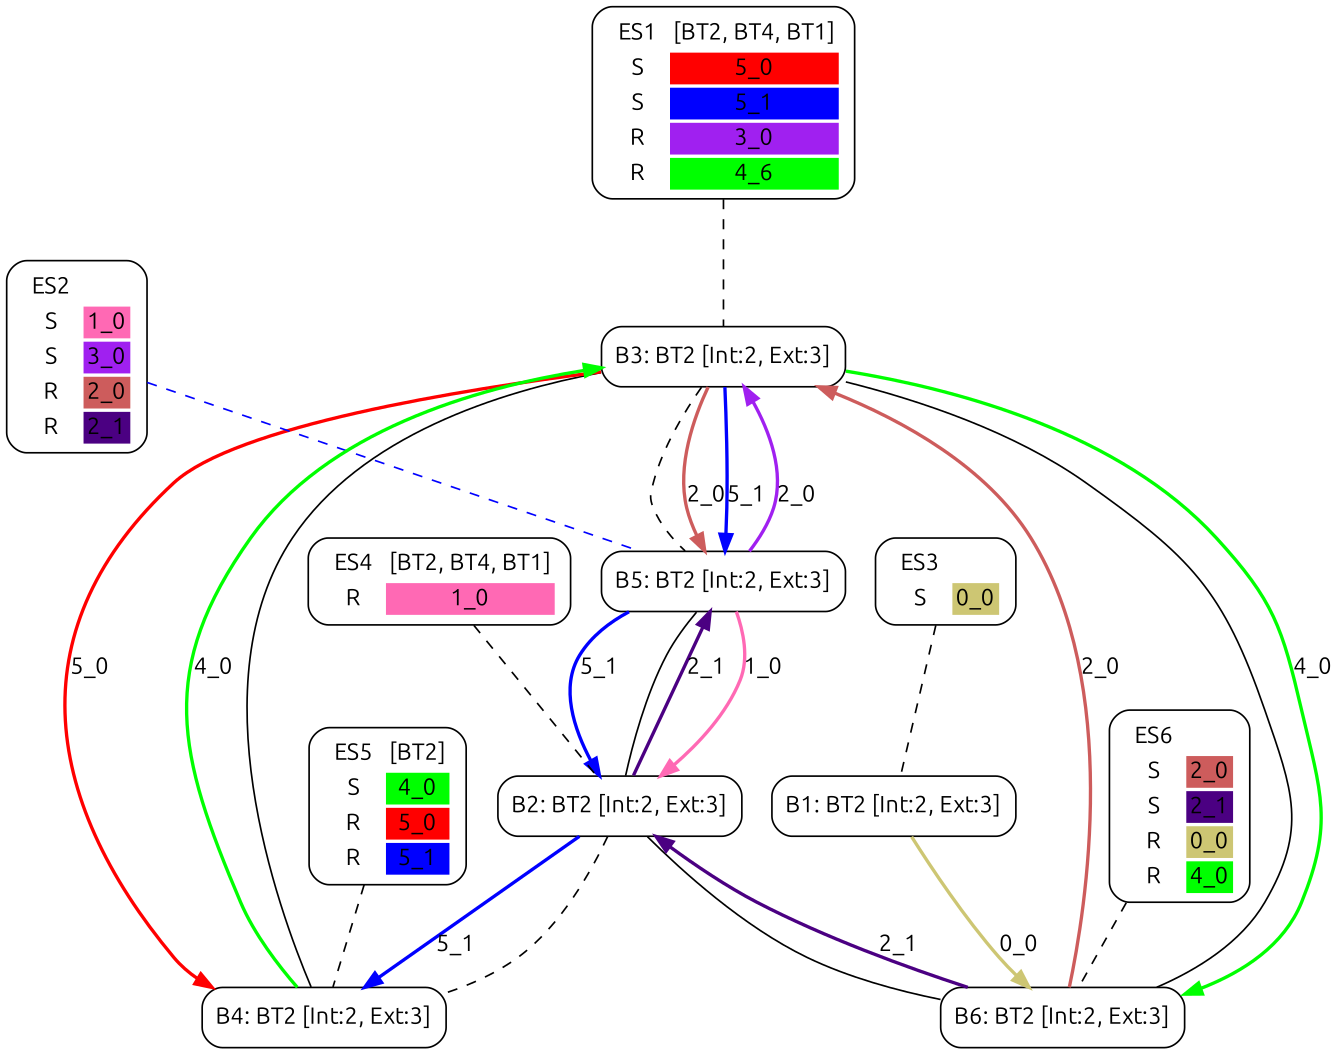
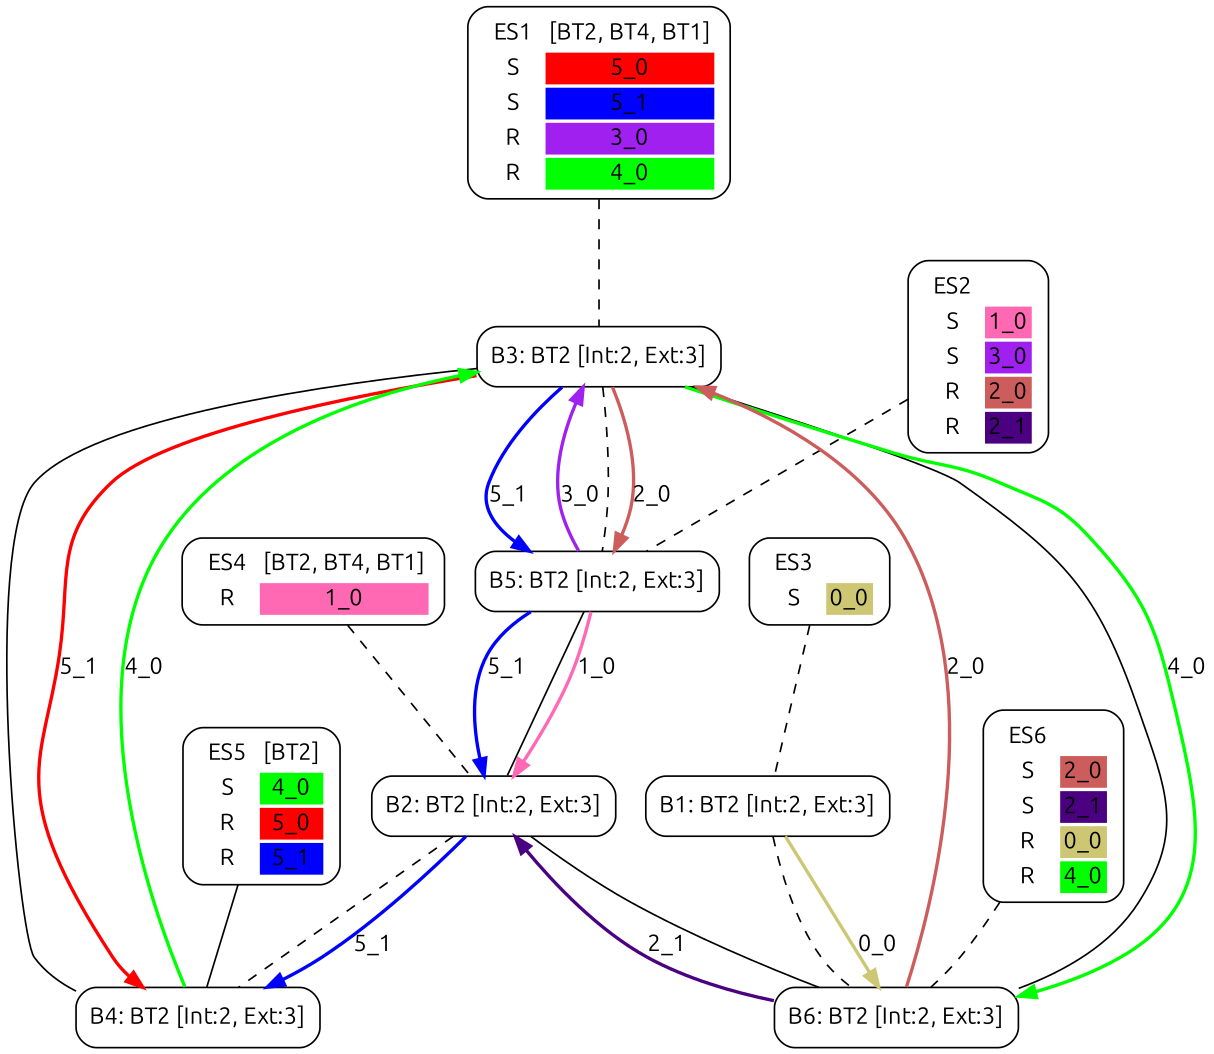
  digraph {
    fontname=Ubuntu
    node [shape=box style=rounded fontname=Ubuntu]
    edge [style=bold fontname=Ubuntu]
-   n1 [label=<<TABLE  BORDER="0"><TR> <TD ALIGN="CENTER" BORDER="0"> ES1 </TD> <TD>[BT2, BT4, BT1]</TD> </TR><TR><TD>S</TD><TD BGCOLOR="red">5_0</TD></TR> <TR><TD>S</TD><TD BGCOLOR="blue">5_1</TD></TR> <TR><TD>R</TD><TD BGCOLOR="purple">3_0</TD></TR> <TR><TD>R</TD><TD BGCOLOR="green">4_6</TD></TR> </TABLE>>]
+   n1 [label=<<TABLE  BORDER="0"><TR> <TD ALIGN="CENTER" BORDER="0"> ES1 </TD> <TD>[BT2, BT4, BT1]</TD> </TR><TR><TD>S</TD><TD BGCOLOR="red">5_0</TD></TR> <TR><TD>S</TD><TD BGCOLOR="blue">5_1</TD></TR> <TR><TD>R</TD><TD BGCOLOR="purple">3_0</TD></TR> <TR><TD>R</TD><TD BGCOLOR="green">4_0</TD></TR> </TABLE>>]
    n2 [label="B3: BT2 [Int:2, Ext:3]"]
    n3 [label=<<TABLE  BORDER="0"><TR> <TD ALIGN="CENTER" BORDER="0"> ES2 </TD>  </TR><TR><TD>S</TD><TD BGCOLOR="hotpink">1_0</TD></TR> <TR><TD>S</TD><TD BGCOLOR="purple">3_0</TD></TR> <TR><TD>R</TD><TD BGCOLOR="indianred">2_0</TD></TR> <TR><TD>R</TD><TD BGCOLOR="indigo">2_1</TD></TR> </TABLE>>]
    n4 [label="B5: BT2 [Int:2, Ext:3]"]
    n5 [label=<<TABLE  BORDER="0"><TR> <TD ALIGN="CENTER" BORDER="0"> ES3 </TD>  </TR><TR><TD>S</TD><TD BGCOLOR="khaki3">0_0</TD></TR> </TABLE>>]
    n6 [label="B1: BT2 [Int:2, Ext:3]"]
    n7 [label=<<TABLE  BORDER="0"><TR> <TD ALIGN="CENTER" BORDER="0"> ES4 </TD> <TD>[BT2, BT4, BT1]</TD> </TR><TR><TD>R</TD><TD BGCOLOR="hotpink">1_0</TD></TR> </TABLE>>]
    n8 [label="B2: BT2 [Int:2, Ext:3]"]
    n9 [label=<<TABLE  BORDER="0"><TR> <TD ALIGN="CENTER" BORDER="0"> ES5 </TD> <TD>[BT2]</TD> </TR><TR><TD>S</TD><TD BGCOLOR="green">4_0</TD></TR> <TR><TD>R</TD><TD BGCOLOR="red">5_0</TD></TR> <TR><TD>R</TD><TD BGCOLOR="blue">5_1</TD></TR> </TABLE>>]
    n10 [label="B4: BT2 [Int:2, Ext:3]"]
    n11 [label=<<TABLE  BORDER="0"><TR> <TD ALIGN="CENTER" BORDER="0"> ES6 </TD>  </TR><TR><TD>S</TD><TD BGCOLOR="indianred">2_0</TD></TR> <TR><TD>S</TD><TD BGCOLOR="indigo">2_1</TD></TR> <TR><TD>R</TD><TD BGCOLOR="khaki3">0_0</TD></TR> <TR><TD>R</TD><TD BGCOLOR="green">4_0</TD></TR> </TABLE>>]
    n12 [label="B6: BT2 [Int:2, Ext:3]"]
    n1 -> n2 [arrowhead=none style=dashed]
    n2 -> n4 [arrowhead=none style=dashed]
    n2 -> n4 [color=indianred label="2_0"]
    n2 -> n4 [color=blue label="5_1"]
    n2 -> n10 [arrowhead=none style=""]
-   n2 -> n10 [color=red label="5_0"]
+   n2 -> n10 [color=red label="5_1"]
    n2 -> n12 [arrowhead=none style=""]
    n2 -> n12 [color=green label="4_0"]
-   n3 -> n4 [arrowhead=none style=dashed color=blue]
-   n4 -> n2 [color=purple label="2_0"]
+   n3 -> n4 [arrowhead=none style=dashed]
+   n4 -> n2 [color=purple label="3_0"]
    n4 -> n8 [color=hotpink label="1_0"]
    n4 -> n8 [color=blue label="5_1"]
    n5 -> n6 [arrowhead=none style=dashed]
+   n6 -> n12 [arrowhead=none style=dashed]
    n6 -> n12 [color=khaki3 label="0_0"]
    n7 -> n8 [arrowhead=none style=dashed]
    n8 -> n4 [arrowhead=none style=""]
-   n8 -> n4 [color=indigo label="2_1"]
    n8 -> n10 [arrowhead=none style=dashed]
    n8 -> n10 [color=blue label="5_1"]
    n8 -> n12 [arrowhead=none style=""]
-   n9 -> n10 [arrowhead=none style=dashed]
+   n9 -> n10 [arrowhead=none style=solid]
    n10 -> n2 [color=green label="4_0"]
    n11 -> n12 [arrowhead=none style=dashed]
    n12 -> n2 [color=indianred label="2_0"]
    n12 -> n8 [color=indigo label="2_1"]
  }
